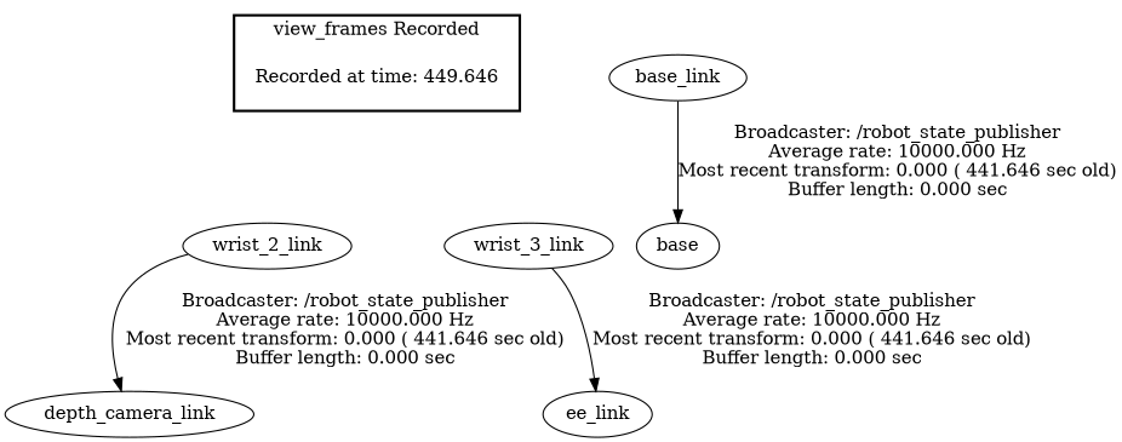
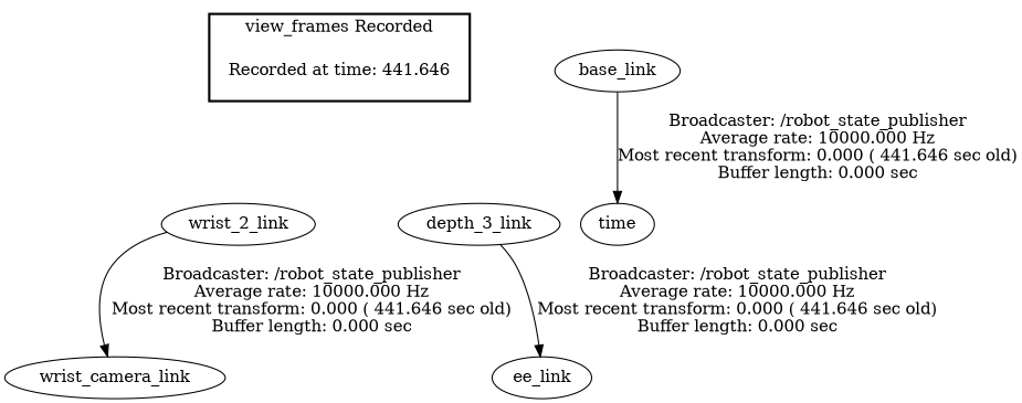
  digraph {
-   "Recorded at time: 441.646" [shape=plaintext label="Recorded at time: 449.646"]
+   "Recorded at time: 441.646" [shape=plaintext]
    wrist_2_link
-   wrist_3_link
+   wrist_3_link [label=depth_3_link]
    base_link
-   base
-   depth_camera_link
+   base [label=time]
+   depth_camera_link [label=wrist_camera_link]
    ee_link
    subgraph cluster_1 {
      color=black
      label="view_frames Recorded"
      style=bold
      "Recorded at time: 441.646"
    }
    "Recorded at time: 441.646" -> wrist_2_link [style=invis]
    "Recorded at time: 441.646" -> wrist_3_link [style=invis]
    wrist_2_link -> depth_camera_link [label="Broadcaster: /robot_state_publisher\nAverage rate: 10000.000 Hz\nMost recent transform: 0.000 ( 441.646 sec old)\nBuffer length: 0.000 sec\n"]
    wrist_3_link -> ee_link [label="Broadcaster: /robot_state_publisher\nAverage rate: 10000.000 Hz\nMost recent transform: 0.000 ( 441.646 sec old)\nBuffer length: 0.000 sec\n"]
    base_link -> base [label="Broadcaster: /robot_state_publisher\nAverage rate: 10000.000 Hz\nMost recent transform: 0.000 ( 441.646 sec old)\nBuffer length: 0.000 sec\n"]
  }
